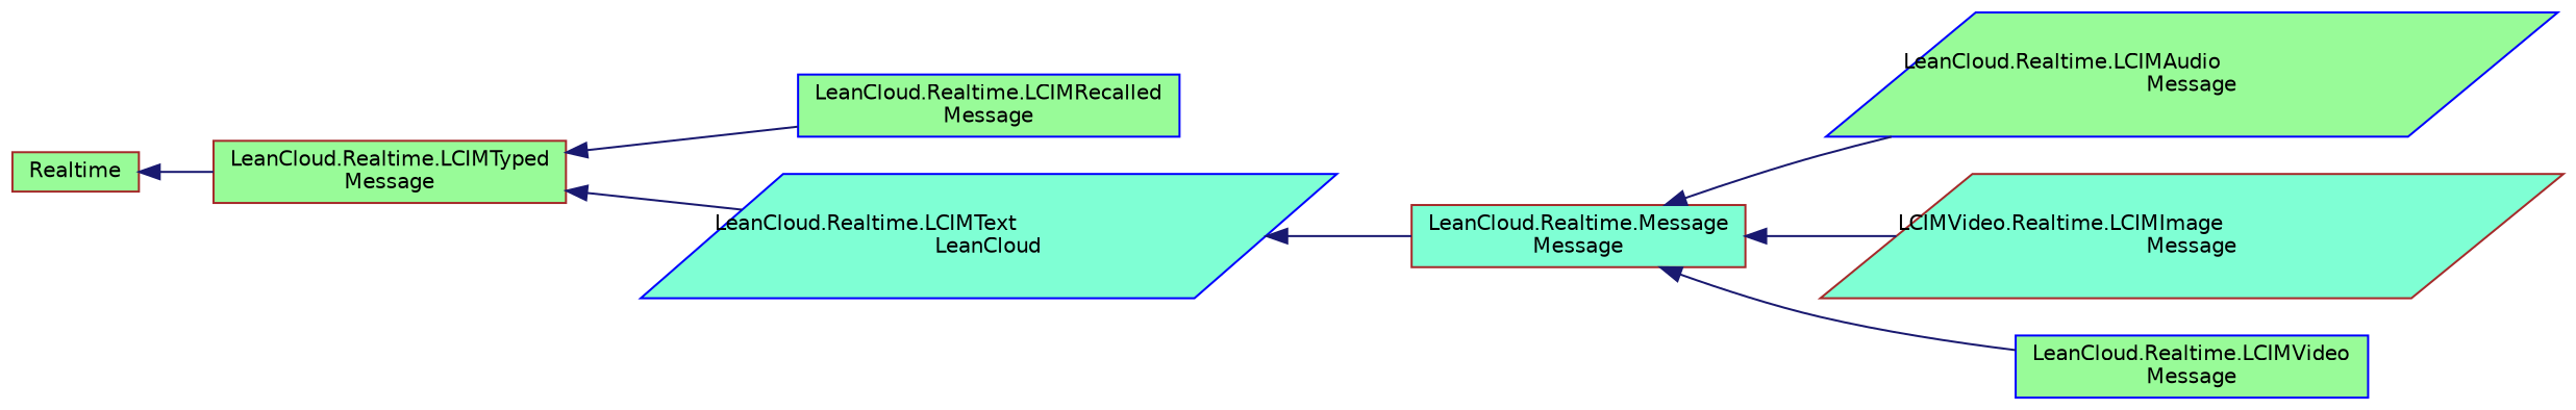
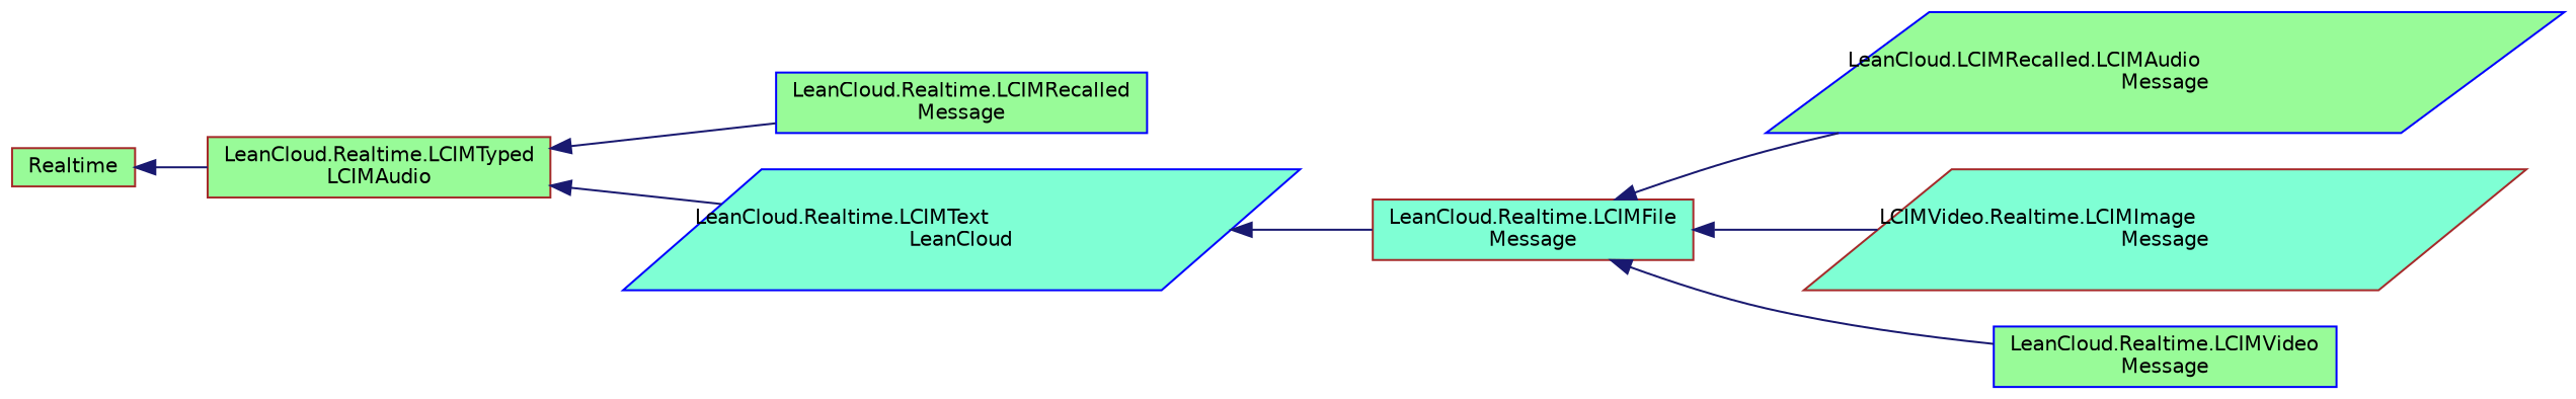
  digraph {
    rankdir=LR
    node [color=brown fillcolor=palegreen fontname=Helvetica fontsize=10 shape=box style=filled]
    edge [color=midnightblue dir=back fontname=Helvetica fontsize=10 labelfontname=Helvetica labelfontsize=10 style=solid]
-   n1 [fontcolor=black height=0.2 label="LeanCloud.Realtime.LCIMTyped\lMessage" width=0.4]
+   n1 [fontcolor=black height=0.2 label="LeanCloud.Realtime.LCIMTyped\lLCIMAudio" width=0.4]
    n2 [color=blue height=0.2 label="LeanCloud.Realtime.LCIMRecalled\lMessage" width=0.4]
    n3 [color=blue fillcolor=aquamarine height=0.2 label="LeanCloud.Realtime.LCIMText\lLeanCloud" shape=parallelogram width=0.4]
-   n4 [fillcolor=aquamarine height=0.2 label="LeanCloud.Realtime.Message\lMessage" width=0.4]
+   n4 [fillcolor=aquamarine height=0.2 label="LeanCloud.Realtime.LCIMFile\lMessage" width=0.4]
    n5 [height=0.2 label=Realtime width=0.4]
-   n6 [color=blue height=0.2 label="LeanCloud.Realtime.LCIMAudio\lMessage" shape=parallelogram width=0.4]
+   n6 [color=blue height=0.2 label="LeanCloud.LCIMRecalled.LCIMAudio\lMessage" shape=parallelogram width=0.4]
    n7 [fillcolor=aquamarine height=0.2 label="LCIMVideo.Realtime.LCIMImage\lMessage" shape=parallelogram width=0.4]
    n8 [color=blue height=0.2 label="LeanCloud.Realtime.LCIMVideo\lMessage" width=0.4]
    n1 -> n2
    n1 -> n3
    n3 -> n4
    n4 -> n6
    n4 -> n7
    n4 -> n8
    n5 -> n1
  }
